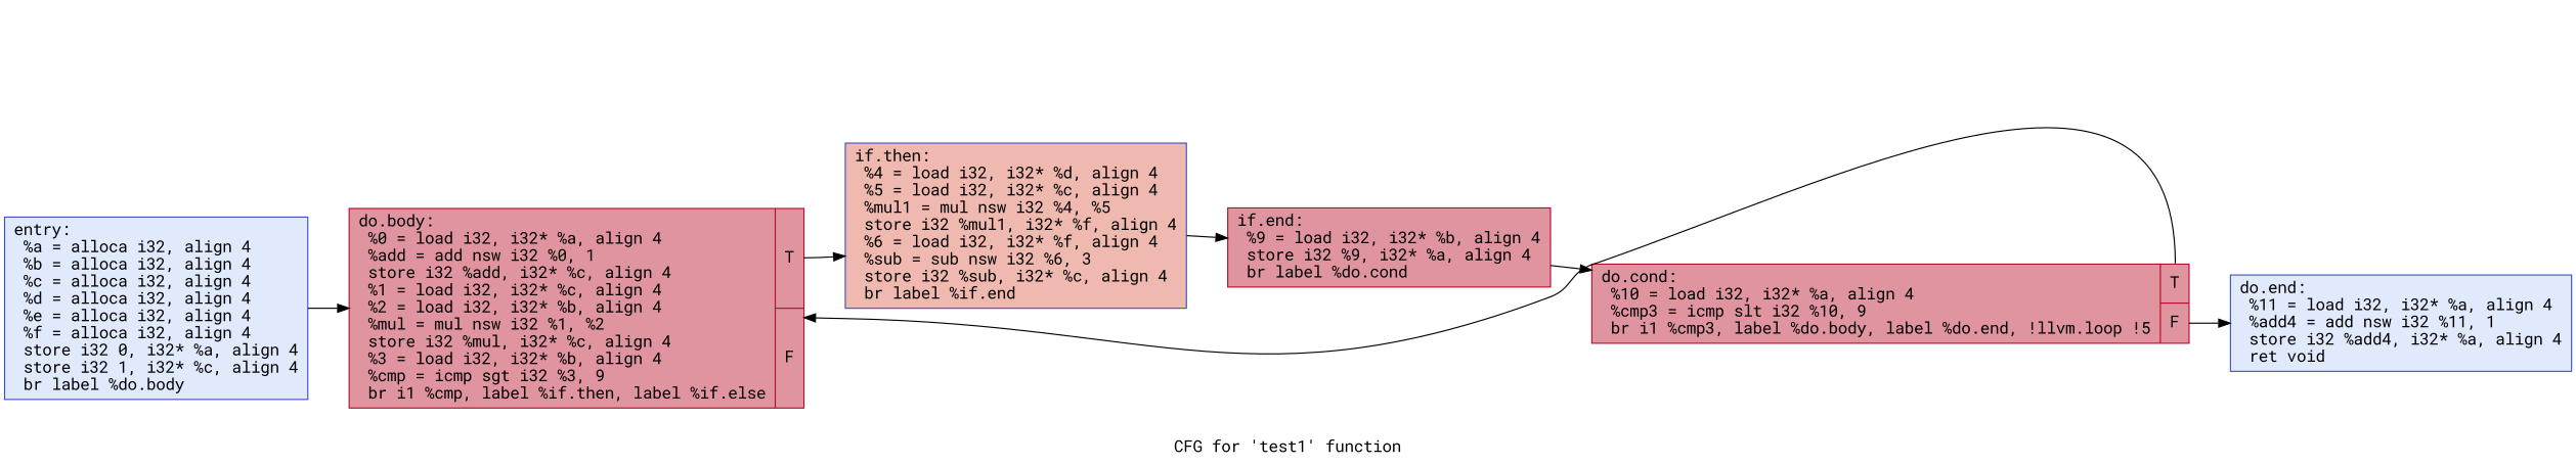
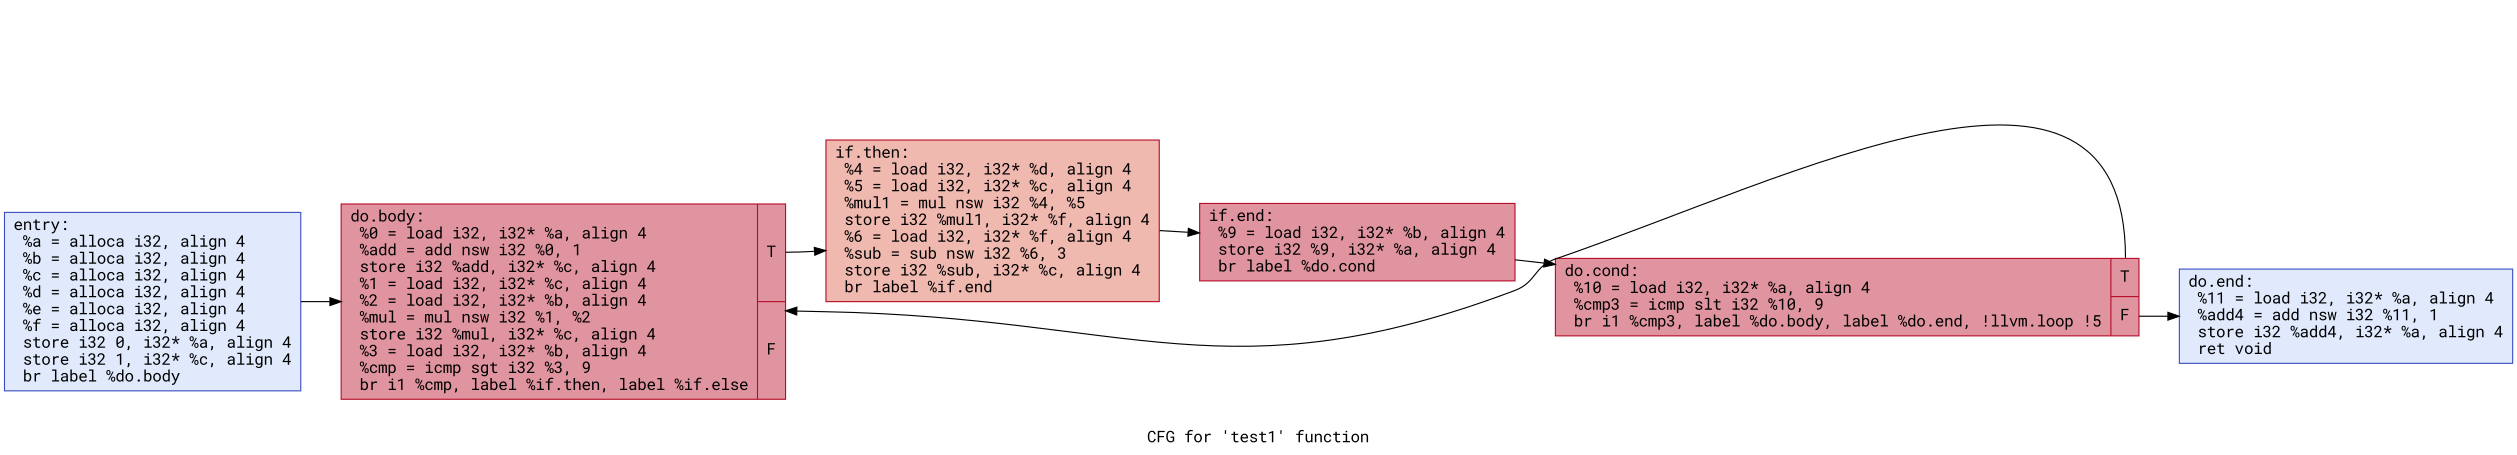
  digraph {
    fontname="Roboto Mono"
    label="CFG for 'test1' function"
    rankdir=LR
    node [color="#3d50c3ff" fillcolor="#b70d2870" fontname="Roboto Mono" shape=record style=filled]
    edge [fontname="Roboto Mono"]
    n1 [fillcolor="#b9d0f970" label="{entry:\l  %a = alloca i32, align 4\l  %b = alloca i32, align 4\l  %c = alloca i32, align 4\l  %d = alloca i32, align 4\l  %e = alloca i32, align 4\l  %f = alloca i32, align 4\l  store i32 0, i32* %a, align 4\l  store i32 1, i32* %c, align 4\l  br label %do.body\l}"]
    n2 [color="#b70d28ff" label="{do.body:                                          \l  %0 = load i32, i32* %a, align 4\l  %add = add nsw i32 %0, 1\l  store i32 %add, i32* %c, align 4\l  %1 = load i32, i32* %c, align 4\l  %2 = load i32, i32* %b, align 4\l  %mul = mul nsw i32 %1, %2\l  store i32 %mul, i32* %c, align 4\l  %3 = load i32, i32* %b, align 4\l  %cmp = icmp sgt i32 %3, 9\l  br i1 %cmp, label %if.then, label %if.else\l|{<s0>T|<s1>F}}"]
-   n3 [fillcolor="#de614d70" label="{if.then:                                          \l  %4 = load i32, i32* %d, align 4\l  %5 = load i32, i32* %c, align 4\l  %mul1 = mul nsw i32 %4, %5\l  store i32 %mul1, i32* %f, align 4\l  %6 = load i32, i32* %f, align 4\l  %sub = sub nsw i32 %6, 3\l  store i32 %sub, i32* %c, align 4\l  br label %if.end\l}"]
+   n3 [color="#b70d28ff" fillcolor="#de614d70" label="{if.then:                                          \l  %4 = load i32, i32* %d, align 4\l  %5 = load i32, i32* %c, align 4\l  %mul1 = mul nsw i32 %4, %5\l  store i32 %mul1, i32* %f, align 4\l  %6 = load i32, i32* %f, align 4\l  %sub = sub nsw i32 %6, 3\l  store i32 %sub, i32* %c, align 4\l  br label %if.end\l}"]
    n4 [color="#b70d28ff" label="{if.end:                                           \l  %9 = load i32, i32* %b, align 4\l  store i32 %9, i32* %a, align 4\l  br label %do.cond\l}"]
    n5 [color="#b70d28ff" label="{do.cond:                                          \l  %10 = load i32, i32* %a, align 4\l  %cmp3 = icmp slt i32 %10, 9\l  br i1 %cmp3, label %do.body, label %do.end, !llvm.loop !5\l|{<s0>T|<s1>F}}"]
    n6 [fillcolor="#b9d0f970" label="{do.end:                                           \l  %11 = load i32, i32* %a, align 4\l  %add4 = add nsw i32 %11, 1\l  store i32 %add4, i32* %a, align 4\l  ret void\l}"]
    n1 -> n2
    n2 -> n3 [tailport=s0]
    n3 -> n4
    n4 -> n5
    n5 -> n2 [tailport=s0]
    n5 -> n6 [tailport=s1]
  }
